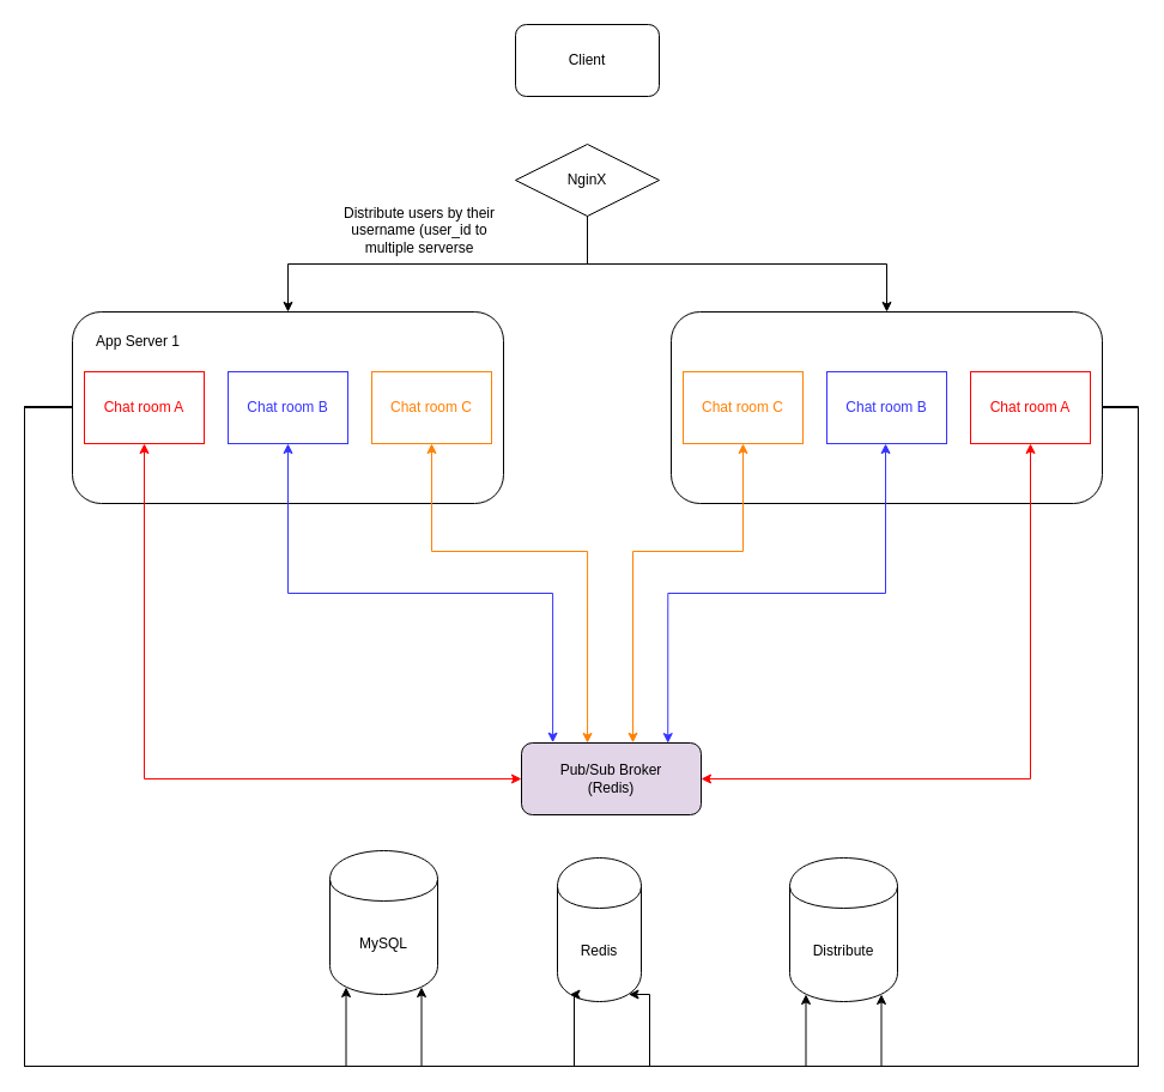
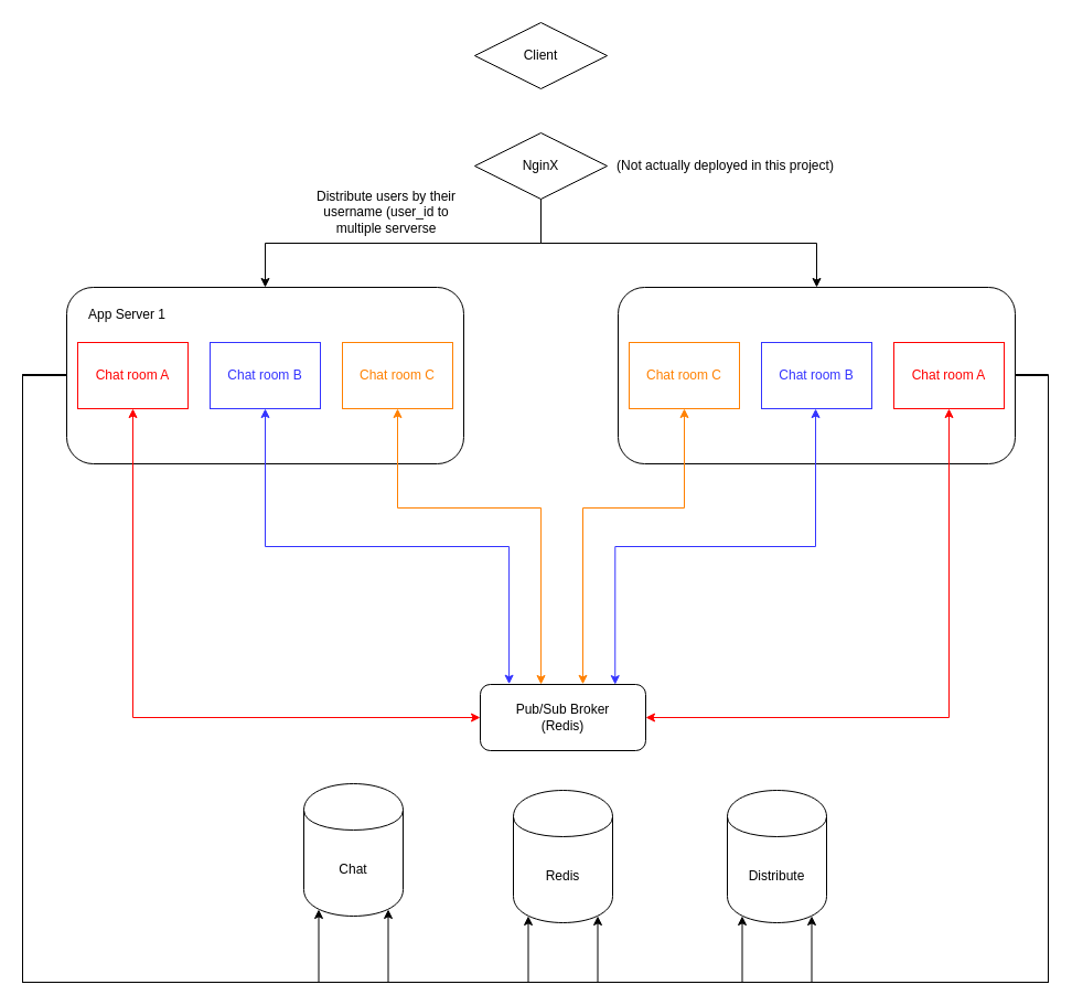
  <mxCell id="0" />
  <mxCell id="1" parent="0" />
  <mxCell id="2" value="" style="group" vertex="1" connectable="0" parent="1"><mxGeometry x="20" y="20" width="930" height="870" as="geometry" /></mxCell>
- <mxCell id="3" value="Client" style="rounded=1;whiteSpace=wrap;html=1;" vertex="1" parent="2"><mxGeometry x="410" width="120" height="60" as="geometry" /></mxCell>
+ <mxCell id="3" value="Client" style="rhombus;whiteSpace=wrap;html=1;" vertex="1" parent="2"><mxGeometry x="410" width="120" height="60" as="geometry" /></mxCell>
  <mxCell id="4" value="NginX" style="rhombus;whiteSpace=wrap;html=1;" vertex="1" parent="2"><mxGeometry x="410" y="100" width="120" height="60" as="geometry" /></mxCell>
  <mxCell id="5" value="" style="group" vertex="1" connectable="0" parent="2"><mxGeometry x="40" y="240" width="360" height="160" as="geometry" /></mxCell>
  <mxCell id="6" value="" style="rounded=1;whiteSpace=wrap;html=1;" vertex="1" parent="5"><mxGeometry width="360" height="160" as="geometry" /></mxCell>
  <mxCell id="7" value="&lt;font color=&quot;#ff0000&quot;&gt;Chat room A&lt;/font&gt;" style="rounded=0;whiteSpace=wrap;html=1;strokeColor=#FF0000;" vertex="1" parent="5"><mxGeometry x="10" y="50" width="100" height="60" as="geometry" /></mxCell>
  <mxCell id="8" value="&lt;font color=&quot;#3333ff&quot;&gt;Chat room B&lt;/font&gt;" style="rounded=0;whiteSpace=wrap;html=1;strokeColor=#3333FF;" vertex="1" parent="5"><mxGeometry x="130" y="50" width="100" height="60" as="geometry" /></mxCell>
  <mxCell id="9" value="&lt;font color=&quot;#ff8000&quot;&gt;Chat room C&lt;/font&gt;" style="rounded=0;whiteSpace=wrap;html=1;strokeColor=#FF8000;" vertex="1" parent="5"><mxGeometry x="250" y="50" width="100" height="60" as="geometry" /></mxCell>
  <mxCell id="10" value="App Server 1" style="text;html=1;strokeColor=none;fillColor=none;align=center;verticalAlign=middle;whiteSpace=wrap;rounded=0;" vertex="1" parent="5"><mxGeometry x="10" y="15" width="90" height="20" as="geometry" /></mxCell>
  <mxCell id="11" style="edgeStyle=orthogonalEdgeStyle;rounded=0;orthogonalLoop=1;jettySize=auto;html=1;exitX=0.5;exitY=1;exitDx=0;exitDy=0;entryX=0.5;entryY=0;entryDx=0;entryDy=0;" edge="1" parent="2" source="4" target="6"><mxGeometry relative="1" as="geometry" /></mxCell>
  <mxCell id="12" value="" style="group" vertex="1" connectable="0" parent="2"><mxGeometry x="540" y="240" width="360" height="160" as="geometry" /></mxCell>
  <mxCell id="13" value="" style="rounded=1;whiteSpace=wrap;html=1;" vertex="1" parent="12"><mxGeometry width="360" height="160" as="geometry" /></mxCell>
  <mxCell id="14" value="&lt;font color=&quot;#ff8000&quot;&gt;Chat room C&lt;/font&gt;" style="rounded=0;whiteSpace=wrap;html=1;strokeColor=#FF8000;" vertex="1" parent="12"><mxGeometry x="10" y="50" width="100" height="60" as="geometry" /></mxCell>
  <mxCell id="15" value="&lt;font color=&quot;#3333ff&quot;&gt;Chat room B&lt;/font&gt;" style="rounded=0;whiteSpace=wrap;html=1;strokeColor=#3333FF;" vertex="1" parent="12"><mxGeometry x="130" y="50" width="100" height="60" as="geometry" /></mxCell>
  <mxCell id="16" value="&lt;font color=&quot;#ff0000&quot;&gt;Chat room A&lt;/font&gt;" style="rounded=0;whiteSpace=wrap;html=1;strokeColor=#FF0000;" vertex="1" parent="12"><mxGeometry x="250" y="50" width="100" height="60" as="geometry" /></mxCell>
  <mxCell id="17" style="edgeStyle=orthogonalEdgeStyle;rounded=0;orthogonalLoop=1;jettySize=auto;html=1;exitX=0.5;exitY=1;exitDx=0;exitDy=0;entryX=0.5;entryY=0;entryDx=0;entryDy=0;" edge="1" parent="2" source="4" target="13"><mxGeometry relative="1" as="geometry" /></mxCell>
- <mxCell id="18" value="MySQL" style="shape=cylinder;whiteSpace=wrap;html=1;boundedLbl=1;backgroundOutline=1;" vertex="1" parent="2"><mxGeometry x="255" y="690" width="90" height="120" as="geometry" /></mxCell>
- <mxCell id="19" value="Redis" style="shape=cylinder;whiteSpace=wrap;html=1;boundedLbl=1;backgroundOutline=1;" vertex="1" parent="2"><mxGeometry x="445" y="696" width="70" height="120" as="geometry" /></mxCell>
+ <mxCell id="18" value="Chat" style="shape=cylinder;whiteSpace=wrap;html=1;boundedLbl=1;backgroundOutline=1;" vertex="1" parent="2"><mxGeometry x="255" y="690" width="90" height="120" as="geometry" /></mxCell>
+ <mxCell id="19" value="Redis" style="shape=cylinder;whiteSpace=wrap;html=1;boundedLbl=1;backgroundOutline=1;" vertex="1" parent="2"><mxGeometry x="445" y="696" width="90" height="120" as="geometry" /></mxCell>
  <mxCell id="20" style="edgeStyle=orthogonalEdgeStyle;rounded=0;orthogonalLoop=1;jettySize=auto;html=1;entryX=0.5;entryY=1;entryDx=0;entryDy=0;exitX=0.62;exitY=-0.003;exitDx=0;exitDy=0;exitPerimeter=0;startArrow=classic;startFill=1;strokeColor=#FF8000;" edge="1" parent="2" source="23" target="14"><mxGeometry relative="1" as="geometry"><mxPoint x="508" y="598" as="sourcePoint" /><Array as="points"><mxPoint x="508" y="440" /><mxPoint x="600" y="440" /></Array></mxGeometry></mxCell>
  <mxCell id="21" style="edgeStyle=orthogonalEdgeStyle;rounded=0;orthogonalLoop=1;jettySize=auto;html=1;exitX=1;exitY=0.5;exitDx=0;exitDy=0;entryX=0.5;entryY=1;entryDx=0;entryDy=0;startArrow=classic;startFill=1;strokeColor=#FF0000;" edge="1" parent="2" source="23" target="16"><mxGeometry relative="1" as="geometry"><Array as="points"><mxPoint x="840" y="630" /></Array></mxGeometry></mxCell>
  <mxCell id="22" style="edgeStyle=orthogonalEdgeStyle;rounded=0;orthogonalLoop=1;jettySize=auto;html=1;exitX=0.815;exitY=0.002;exitDx=0;exitDy=0;entryX=0.5;entryY=1;entryDx=0;entryDy=0;exitPerimeter=0;startArrow=classic;startFill=1;strokeColor=#3333FF;" edge="1" parent="2" source="23"><mxGeometry relative="1" as="geometry"><mxPoint x="539.049" y="599.913" as="sourcePoint" /><mxPoint x="719.049" y="350.01" as="targetPoint" /><Array as="points"><mxPoint x="537" y="475" /><mxPoint x="719" y="475" /></Array></mxGeometry></mxCell>
- <mxCell id="23" value="Pub/Sub Broker&lt;br&gt;(Redis)" style="rounded=1;whiteSpace=wrap;html=1;fillColor=#e1d5e7;" vertex="1" parent="2"><mxGeometry x="415" y="600" width="150" height="60" as="geometry" /></mxCell>
+ <mxCell id="23" value="Pub/Sub Broker&lt;br&gt;(Redis)" style="rounded=1;whiteSpace=wrap;html=1;" vertex="1" parent="2"><mxGeometry x="415" y="600" width="150" height="60" as="geometry" /></mxCell>
  <mxCell id="24" style="edgeStyle=orthogonalEdgeStyle;rounded=0;orthogonalLoop=1;jettySize=auto;html=1;exitX=0.5;exitY=1;exitDx=0;exitDy=0;entryX=0.174;entryY=-0.005;entryDx=0;entryDy=0;entryPerimeter=0;startArrow=classic;startFill=1;strokeColor=#3333FF;" edge="1" parent="2" source="8" target="23"><mxGeometry relative="1" as="geometry"><mxPoint x="441" y="598" as="targetPoint" /></mxGeometry></mxCell>
  <mxCell id="25" style="edgeStyle=orthogonalEdgeStyle;rounded=0;orthogonalLoop=1;jettySize=auto;html=1;exitX=0.5;exitY=1;exitDx=0;exitDy=0;entryX=0.367;entryY=0;entryDx=0;entryDy=0;entryPerimeter=0;startArrow=classic;startFill=1;strokeColor=#FF8000;" edge="1" parent="2" source="9" target="23"><mxGeometry relative="1" as="geometry"><Array as="points"><mxPoint x="340" y="440" /><mxPoint x="470" y="440" /></Array></mxGeometry></mxCell>
  <mxCell id="26" style="edgeStyle=orthogonalEdgeStyle;rounded=0;orthogonalLoop=1;jettySize=auto;html=1;exitX=0.5;exitY=1;exitDx=0;exitDy=0;entryX=0;entryY=0.5;entryDx=0;entryDy=0;startArrow=classic;startFill=1;strokeColor=#FF0000;" edge="1" parent="2" source="7" target="23"><mxGeometry relative="1" as="geometry" /></mxCell>
  <mxCell id="27" value="Distribute" style="shape=cylinder;whiteSpace=wrap;html=1;boundedLbl=1;backgroundOutline=1;" vertex="1" parent="2"><mxGeometry x="639" y="696" width="90" height="120" as="geometry" /></mxCell>
  <mxCell id="28" style="edgeStyle=orthogonalEdgeStyle;rounded=0;orthogonalLoop=1;jettySize=auto;html=1;exitX=0;exitY=0.5;exitDx=0;exitDy=0;entryX=0.15;entryY=0.95;entryDx=0;entryDy=0;entryPerimeter=0;startArrow=none;startFill=0;strokeColor=#000000;" edge="1" parent="2" source="6" target="18"><mxGeometry relative="1" as="geometry"><Array as="points"><mxPoint y="319" /><mxPoint y="870" /><mxPoint x="269" y="870" /></Array></mxGeometry></mxCell>
  <mxCell id="29" style="edgeStyle=orthogonalEdgeStyle;rounded=0;orthogonalLoop=1;jettySize=auto;html=1;exitX=0;exitY=0.5;exitDx=0;exitDy=0;entryX=0.15;entryY=0.95;entryDx=0;entryDy=0;startArrow=none;startFill=0;strokeColor=#000000;entryPerimeter=0;" edge="1" parent="2" source="6" target="19"><mxGeometry relative="1" as="geometry"><Array as="points"><mxPoint y="320" /><mxPoint y="870" /><mxPoint x="459" y="870" /></Array></mxGeometry></mxCell>
  <mxCell id="30" style="edgeStyle=orthogonalEdgeStyle;rounded=0;orthogonalLoop=1;jettySize=auto;html=1;exitX=0;exitY=0.5;exitDx=0;exitDy=0;entryX=0.15;entryY=0.95;entryDx=0;entryDy=0;startArrow=none;startFill=0;strokeColor=#000000;entryPerimeter=0;" edge="1" parent="2" source="6" target="27"><mxGeometry relative="1" as="geometry"><Array as="points"><mxPoint x="40" y="319" /><mxPoint y="319" /><mxPoint y="870" /><mxPoint x="653" y="870" /></Array></mxGeometry></mxCell>
  <mxCell id="31" style="edgeStyle=orthogonalEdgeStyle;rounded=0;orthogonalLoop=1;jettySize=auto;html=1;exitX=1;exitY=0.5;exitDx=0;exitDy=0;entryX=0.85;entryY=0.95;entryDx=0;entryDy=0;entryPerimeter=0;startArrow=none;startFill=0;strokeColor=#000000;" edge="1" parent="2" source="13" target="18"><mxGeometry relative="1" as="geometry"><Array as="points"><mxPoint x="930" y="320" /><mxPoint x="930" y="870" /><mxPoint x="332" y="870" /></Array></mxGeometry></mxCell>
  <mxCell id="32" style="edgeStyle=orthogonalEdgeStyle;rounded=0;orthogonalLoop=1;jettySize=auto;html=1;exitX=1;exitY=0.5;exitDx=0;exitDy=0;entryX=0.85;entryY=0.95;entryDx=0;entryDy=0;entryPerimeter=0;startArrow=none;startFill=0;strokeColor=#000000;" edge="1" parent="2" source="13" target="19"><mxGeometry relative="1" as="geometry"><Array as="points"><mxPoint x="930" y="320" /><mxPoint x="930" y="870" /><mxPoint x="522" y="870" /></Array></mxGeometry></mxCell>
  <mxCell id="33" style="edgeStyle=orthogonalEdgeStyle;rounded=0;orthogonalLoop=1;jettySize=auto;html=1;exitX=1;exitY=0.5;exitDx=0;exitDy=0;entryX=0.85;entryY=0.95;entryDx=0;entryDy=0;entryPerimeter=0;startArrow=none;startFill=0;strokeColor=#000000;" edge="1" parent="2" source="13" target="27"><mxGeometry relative="1" as="geometry"><Array as="points"><mxPoint x="930" y="319" /><mxPoint x="930" y="870" /><mxPoint x="716" y="870" /></Array></mxGeometry></mxCell>
+ <mxCell id="34" value="(Not actually deployed in this project)" style="text;html=1;strokeColor=none;fillColor=none;align=center;verticalAlign=middle;whiteSpace=wrap;rounded=0;" vertex="1" parent="2"><mxGeometry x="535" y="120" width="205" height="20" as="geometry" /></mxCell>
  <mxCell id="35" value="Distribute users by their username (user_id to multiple serverse" style="text;html=1;strokeColor=none;fillColor=none;align=center;verticalAlign=middle;whiteSpace=wrap;rounded=0;" vertex="1" parent="2"><mxGeometry x="250" y="147" width="160" height="50" as="geometry" /></mxCell>
